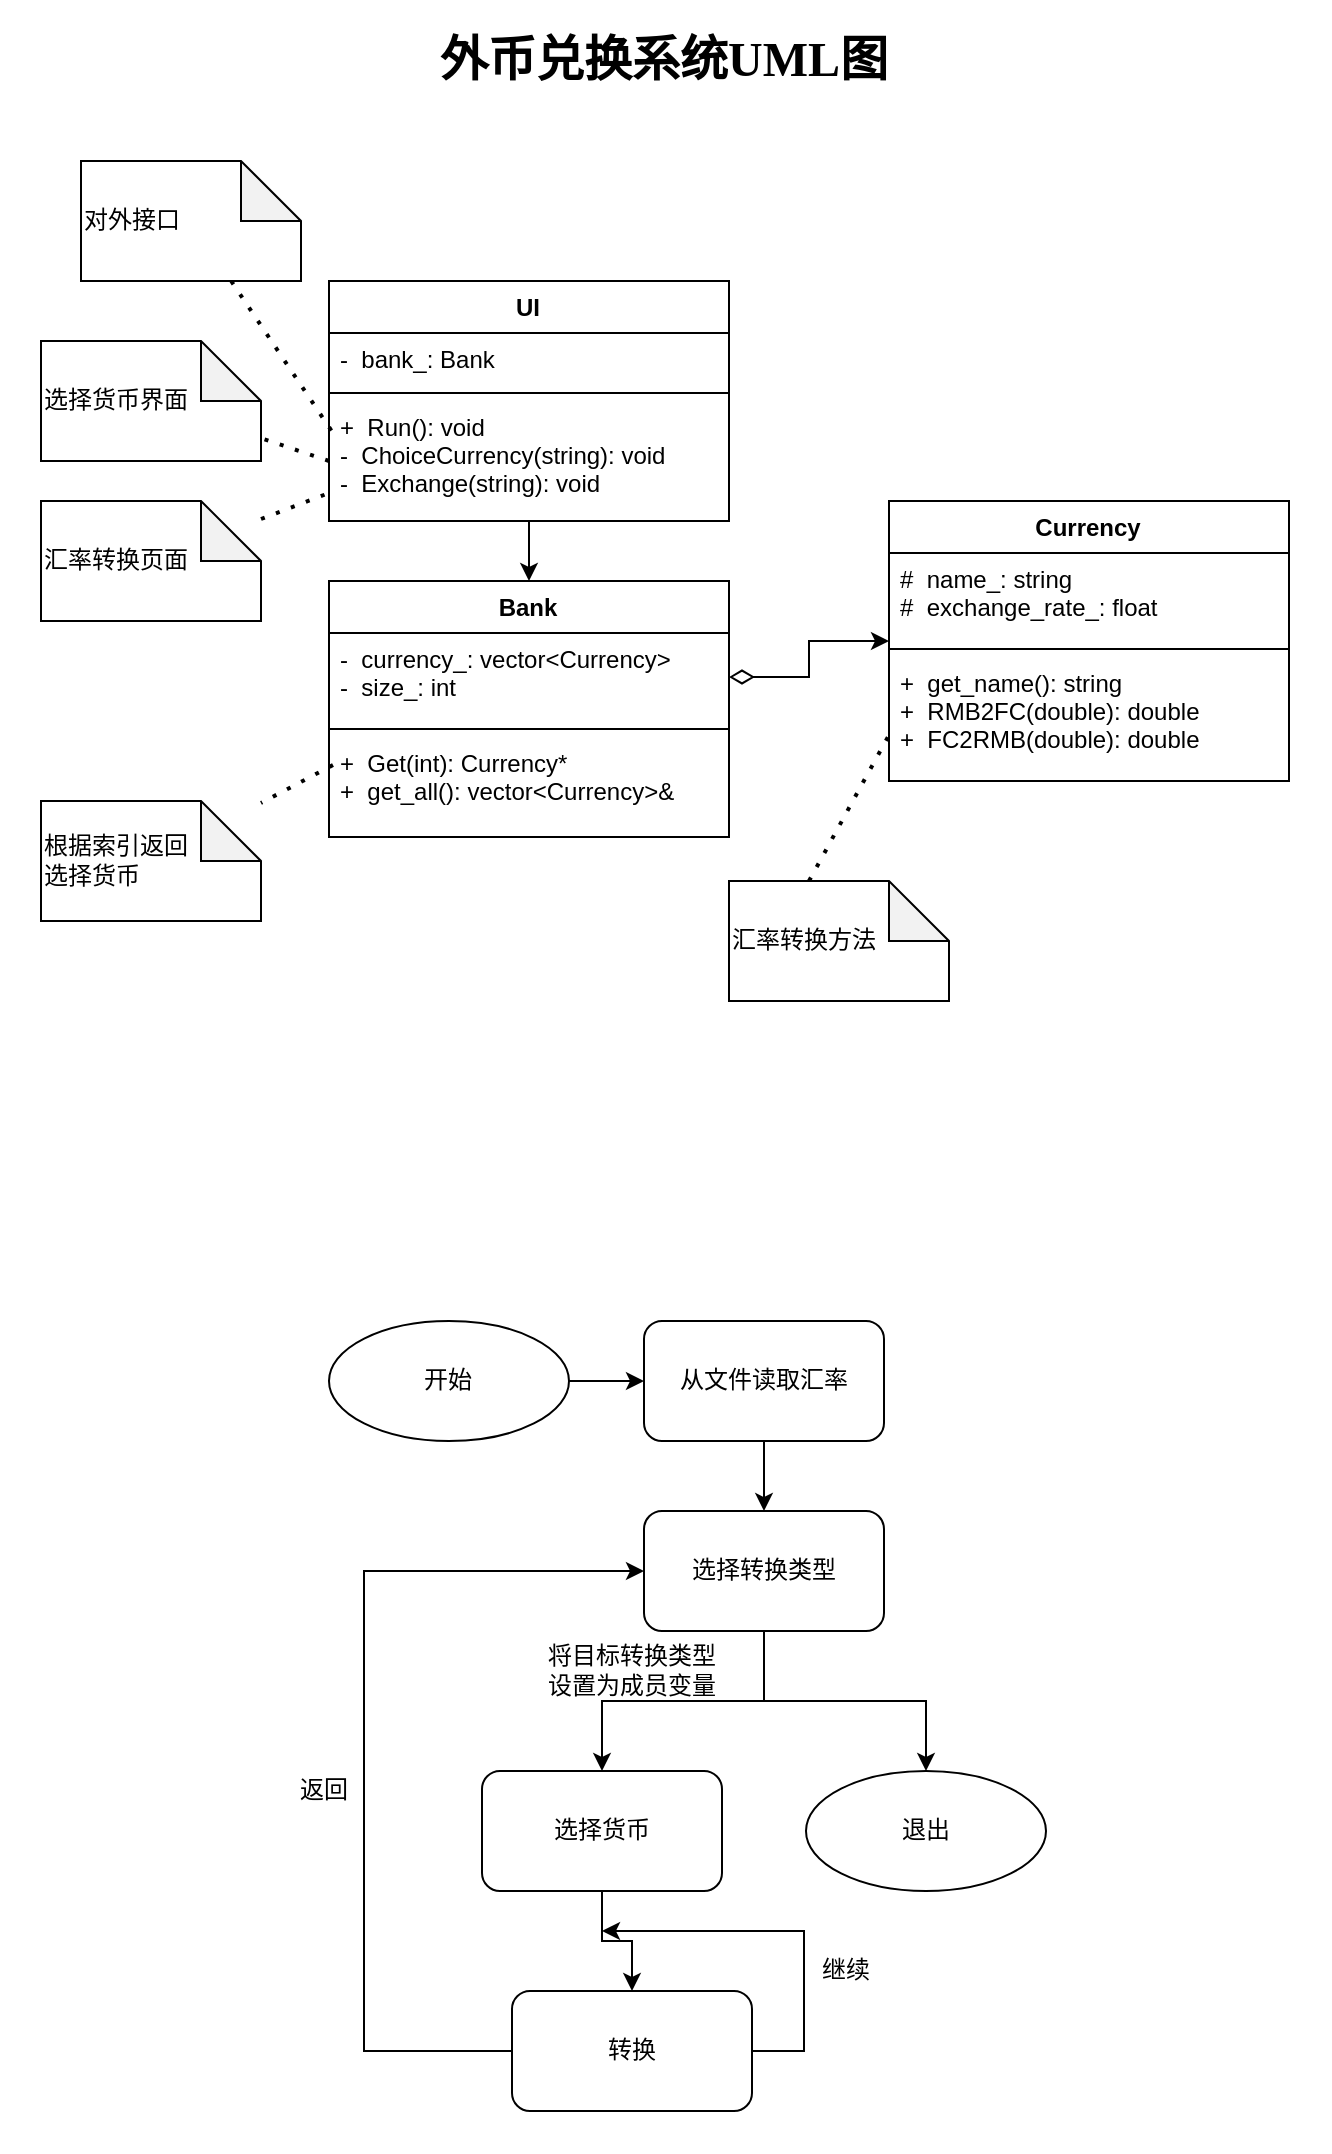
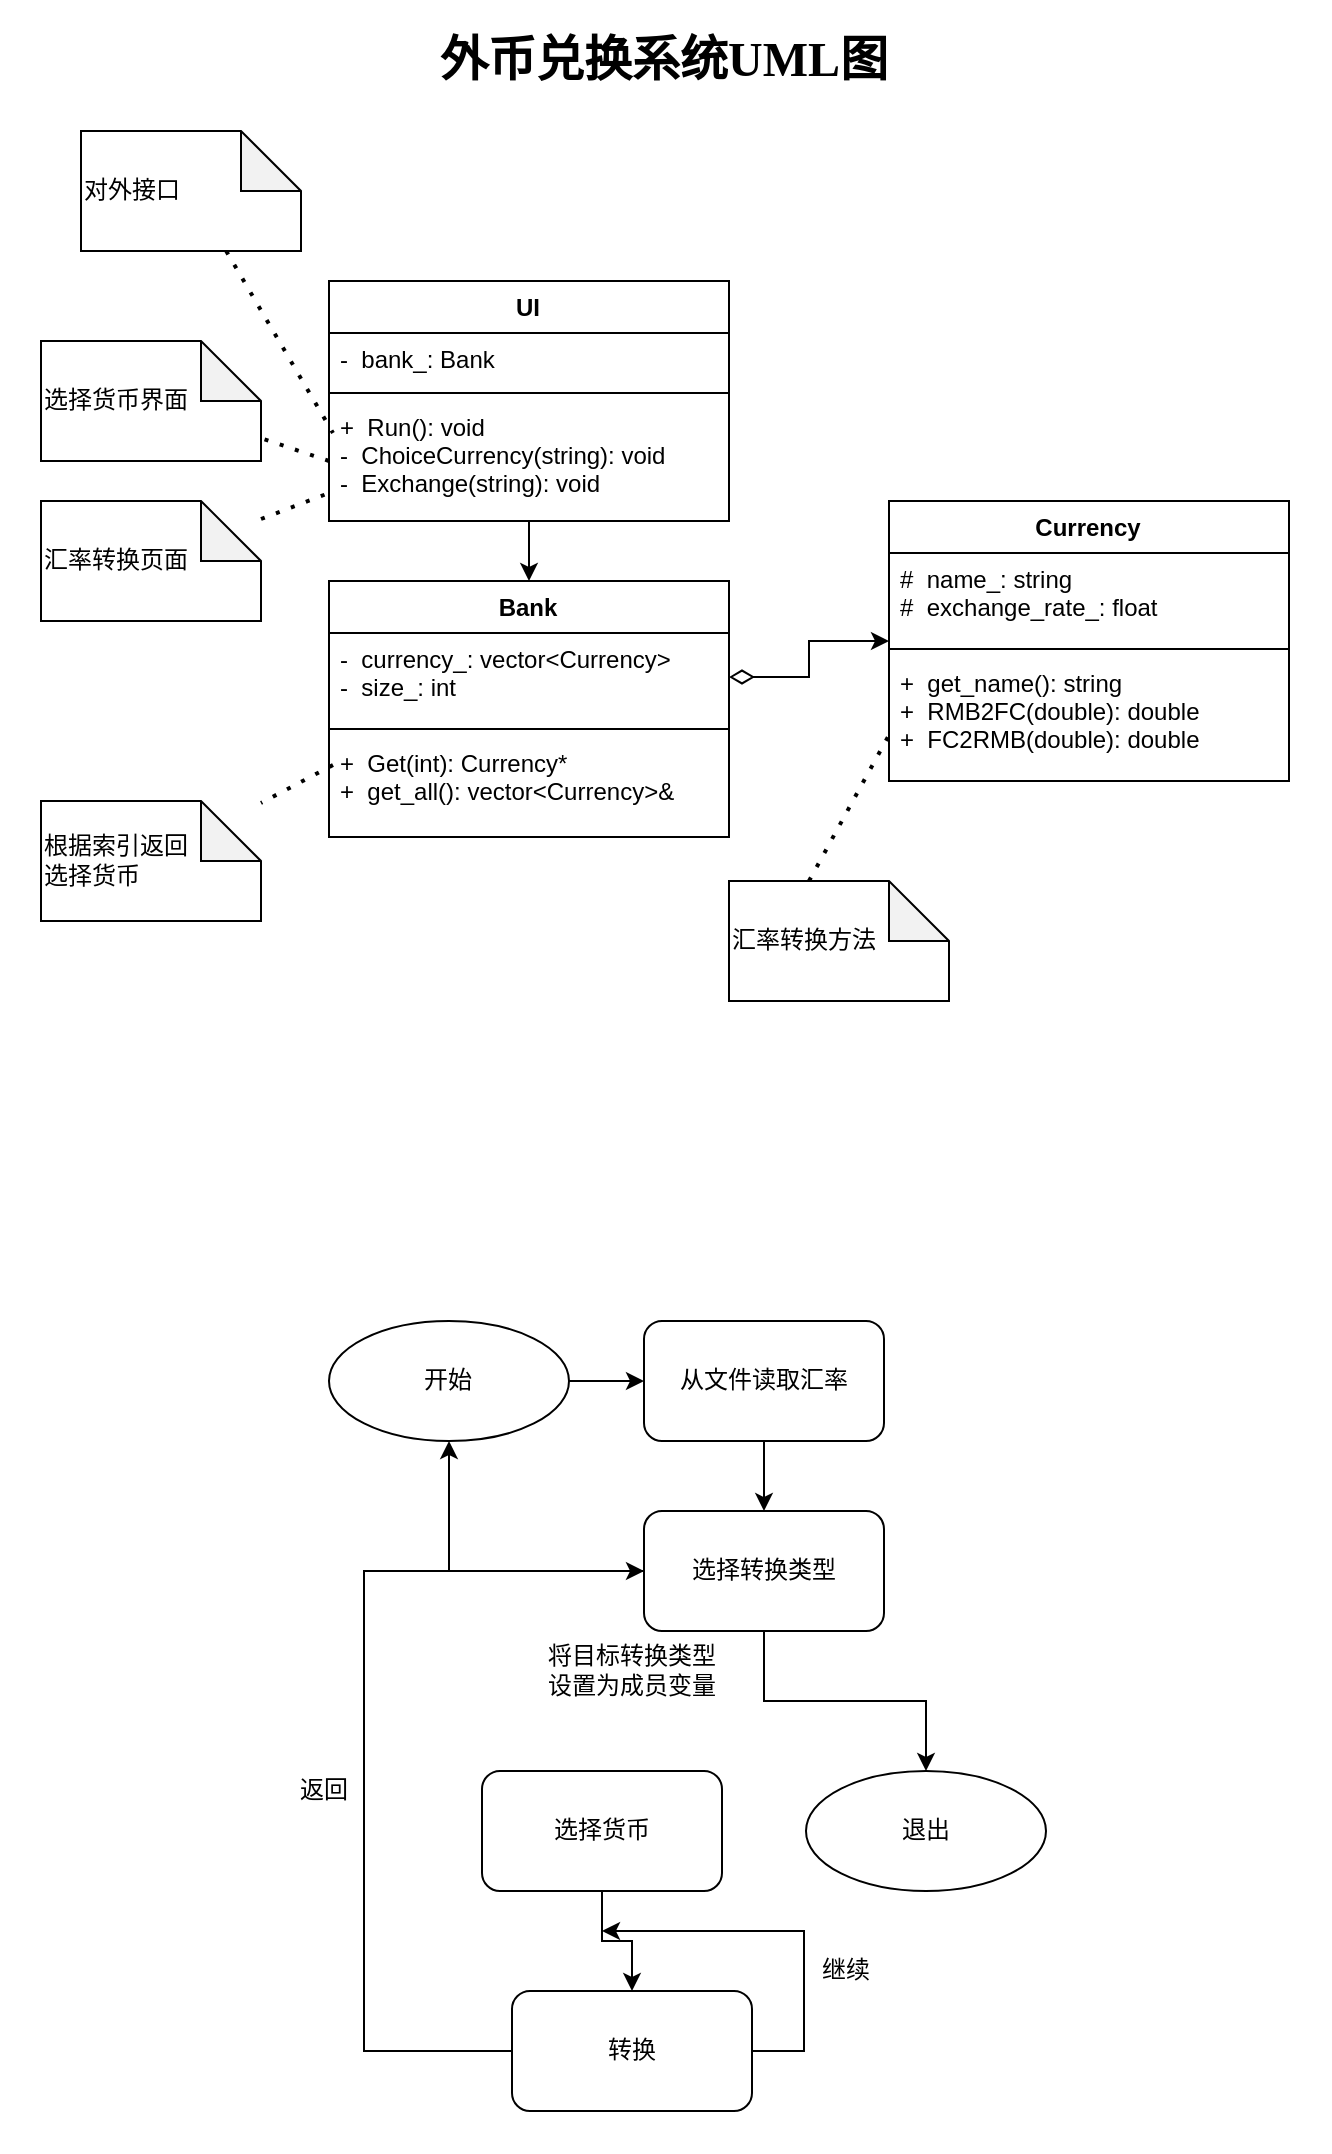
  <mxCell id="0" />
  <mxCell id="1" parent="0" />
  <mxCell id="2" style="edgeStyle=orthogonalEdgeStyle;rounded=0;orthogonalLoop=1;jettySize=auto;html=1;startArrow=none;startFill=0;startSize=10;endSize=6;" parent="1" source="3" target="7" edge="1"><mxGeometry relative="1" as="geometry" /></mxCell>
  <mxCell id="3" value="UI" style="swimlane;fontStyle=1;align=center;verticalAlign=top;childLayout=stackLayout;horizontal=1;startSize=26;horizontalStack=0;resizeParent=1;resizeParentMax=0;resizeLast=0;collapsible=1;marginBottom=0;" parent="1" vertex="1"><mxGeometry x="164" y="140" width="200" height="120" as="geometry" /></mxCell>
  <mxCell id="4" value="-  bank_: Bank" style="text;strokeColor=none;fillColor=none;align=left;verticalAlign=top;spacingLeft=4;spacingRight=4;overflow=hidden;rotatable=0;points=[[0,0.5],[1,0.5]];portConstraint=eastwest;" parent="3" vertex="1"><mxGeometry y="26" width="200" height="26" as="geometry" /></mxCell>
  <mxCell id="5" value="" style="line;strokeWidth=1;fillColor=none;align=left;verticalAlign=middle;spacingTop=-1;spacingLeft=3;spacingRight=3;rotatable=0;labelPosition=right;points=[];portConstraint=eastwest;" parent="3" vertex="1"><mxGeometry y="52" width="200" height="8" as="geometry" /></mxCell>
  <mxCell id="6" value="+  Run(): void&#10;-  ChoiceCurrency(string): void&#10;-  Exchange(string): void" style="text;strokeColor=none;fillColor=none;align=left;verticalAlign=top;spacingLeft=4;spacingRight=4;overflow=hidden;rotatable=0;points=[[0,0.5],[1,0.5]];portConstraint=eastwest;" parent="3" vertex="1"><mxGeometry y="60" width="200" height="60" as="geometry" /></mxCell>
  <mxCell id="7" value="Bank" style="swimlane;fontStyle=1;align=center;verticalAlign=top;childLayout=stackLayout;horizontal=1;startSize=26;horizontalStack=0;resizeParent=1;resizeParentMax=0;resizeLast=0;collapsible=1;marginBottom=0;" parent="1" vertex="1"><mxGeometry x="164" y="290" width="200" height="128" as="geometry" /></mxCell>
  <mxCell id="8" value="-  currency_: vector&lt;Currency&gt;&#10;-  size_: int" style="text;strokeColor=none;fillColor=none;align=left;verticalAlign=top;spacingLeft=4;spacingRight=4;overflow=hidden;rotatable=0;points=[[0,0.5],[1,0.5]];portConstraint=eastwest;" parent="7" vertex="1"><mxGeometry y="26" width="200" height="44" as="geometry" /></mxCell>
  <mxCell id="9" value="" style="line;strokeWidth=1;fillColor=none;align=left;verticalAlign=middle;spacingTop=-1;spacingLeft=3;spacingRight=3;rotatable=0;labelPosition=right;points=[];portConstraint=eastwest;" parent="7" vertex="1"><mxGeometry y="70" width="200" height="8" as="geometry" /></mxCell>
  <mxCell id="10" value="+  Get(int): Currency*&#10;+  get_all(): vector&lt;Currency&gt;&amp;" style="text;strokeColor=none;fillColor=none;align=left;verticalAlign=top;spacingLeft=4;spacingRight=4;overflow=hidden;rotatable=0;points=[[0,0.5],[1,0.5]];portConstraint=eastwest;" parent="7" vertex="1"><mxGeometry y="78" width="200" height="50" as="geometry" /></mxCell>
  <mxCell id="11" value="Currency" style="swimlane;fontStyle=1;align=center;verticalAlign=top;childLayout=stackLayout;horizontal=1;startSize=26;horizontalStack=0;resizeParent=1;resizeParentMax=0;resizeLast=0;collapsible=1;marginBottom=0;" parent="1" vertex="1"><mxGeometry x="444" y="250" width="200" height="140" as="geometry" /></mxCell>
  <mxCell id="12" value="#  name_: string&#10;#  exchange_rate_: float" style="text;strokeColor=none;fillColor=none;align=left;verticalAlign=top;spacingLeft=4;spacingRight=4;overflow=hidden;rotatable=0;points=[[0,0.5],[1,0.5]];portConstraint=eastwest;" parent="11" vertex="1"><mxGeometry y="26" width="200" height="44" as="geometry" /></mxCell>
  <mxCell id="13" value="" style="line;strokeWidth=1;fillColor=none;align=left;verticalAlign=middle;spacingTop=-1;spacingLeft=3;spacingRight=3;rotatable=0;labelPosition=right;points=[];portConstraint=eastwest;" parent="11" vertex="1"><mxGeometry y="70" width="200" height="8" as="geometry" /></mxCell>
  <mxCell id="14" value="+  get_name(): string&#10;+  RMB2FC(double): double&#10;+  FC2RMB(double): double" style="text;strokeColor=none;fillColor=none;align=left;verticalAlign=top;spacingLeft=4;spacingRight=4;overflow=hidden;rotatable=0;points=[[0,0.5],[1,0.5]];portConstraint=eastwest;" parent="11" vertex="1"><mxGeometry y="78" width="200" height="62" as="geometry" /></mxCell>
  <mxCell id="15" style="edgeStyle=orthogonalEdgeStyle;rounded=0;orthogonalLoop=1;jettySize=auto;html=1;startArrow=diamondThin;startFill=0;startSize=10;endSize=6;" parent="1" source="8" target="11" edge="1"><mxGeometry relative="1" as="geometry" /></mxCell>
- <mxCell id="16" value="对外接口" style="shape=note;whiteSpace=wrap;html=1;backgroundOutline=1;darkOpacity=0.05;align=left;" parent="1" vertex="1"><mxGeometry x="40" y="80" width="110" height="60" as="geometry" /></mxCell>
+ <mxCell id="16" value="对外接口" style="shape=note;whiteSpace=wrap;html=1;backgroundOutline=1;darkOpacity=0.05;align=left;" parent="1" vertex="1"><mxGeometry x="40" y="65" width="110" height="60" as="geometry" /></mxCell>
  <mxCell id="17" value="" style="endArrow=none;dashed=1;html=1;dashPattern=1 3;strokeWidth=2;entryX=0.01;entryY=0.267;entryDx=0;entryDy=0;entryPerimeter=0;" parent="1" source="16" target="6" edge="1"><mxGeometry width="50" height="50" relative="1" as="geometry"><mxPoint x="160" y="370" as="sourcePoint" /><mxPoint x="150" y="210" as="targetPoint" /></mxGeometry></mxCell>
  <mxCell id="18" value="选择货币界面" style="shape=note;whiteSpace=wrap;html=1;backgroundOutline=1;darkOpacity=0.05;align=left;" parent="1" vertex="1"><mxGeometry x="20" y="170" width="110" height="60" as="geometry" /></mxCell>
  <mxCell id="19" value="汇率转换页面" style="shape=note;whiteSpace=wrap;html=1;backgroundOutline=1;darkOpacity=0.05;align=left;" parent="1" vertex="1"><mxGeometry x="20" y="250" width="110" height="60" as="geometry" /></mxCell>
  <mxCell id="20" value="" style="endArrow=none;dashed=1;html=1;dashPattern=1 3;strokeWidth=2;exitX=0;exitY=0.5;exitDx=0;exitDy=0;" parent="1" source="6" target="18" edge="1"><mxGeometry width="50" height="50" relative="1" as="geometry"><mxPoint x="160" y="370" as="sourcePoint" /><mxPoint x="210" y="320" as="targetPoint" /></mxGeometry></mxCell>
  <mxCell id="21" value="" style="endArrow=none;dashed=1;html=1;dashPattern=1 3;strokeWidth=2;entryX=0;entryY=0.767;entryDx=0;entryDy=0;entryPerimeter=0;" parent="1" source="19" target="6" edge="1"><mxGeometry width="50" height="50" relative="1" as="geometry"><mxPoint x="160" y="370" as="sourcePoint" /><mxPoint x="210" y="320" as="targetPoint" /></mxGeometry></mxCell>
  <mxCell id="22" value="根据索引返回&lt;br&gt;选择货币" style="shape=note;whiteSpace=wrap;html=1;backgroundOutline=1;darkOpacity=0.05;align=left;" parent="1" vertex="1"><mxGeometry x="20" y="400" width="110" height="60" as="geometry" /></mxCell>
  <mxCell id="23" value="" style="endArrow=none;dashed=1;html=1;dashPattern=1 3;strokeWidth=2;exitX=0.01;exitY=0.28;exitDx=0;exitDy=0;exitPerimeter=0;" parent="1" source="10" target="22" edge="1"><mxGeometry width="50" height="50" relative="1" as="geometry"><mxPoint x="300" y="370" as="sourcePoint" /><mxPoint x="350" y="320" as="targetPoint" /></mxGeometry></mxCell>
  <mxCell id="24" value="汇率转换方法" style="shape=note;whiteSpace=wrap;html=1;backgroundOutline=1;darkOpacity=0.05;align=left;" parent="1" vertex="1"><mxGeometry x="364" y="440" width="110" height="60" as="geometry" /></mxCell>
  <mxCell id="25" value="" style="endArrow=none;dashed=1;html=1;dashPattern=1 3;strokeWidth=2;exitX=0;exitY=0;exitDx=40;exitDy=0;exitPerimeter=0;entryX=0;entryY=0.629;entryDx=0;entryDy=0;entryPerimeter=0;" parent="1" source="24" target="14" edge="1"><mxGeometry width="50" height="50" relative="1" as="geometry"><mxPoint x="390" y="370" as="sourcePoint" /><mxPoint x="680" y="310" as="targetPoint" /></mxGeometry></mxCell>
  <mxCell id="26" value="&lt;span&gt;&lt;font style=&quot;font-size: 24px&quot;&gt;外币兑换系统UML图&lt;/font&gt;&lt;/span&gt;" style="text;html=1;strokeColor=none;fillColor=none;align=center;verticalAlign=middle;whiteSpace=wrap;rounded=0;fontStyle=1;labelBackgroundColor=none;labelBorderColor=none;fontFamily=Times New Roman;" parent="1" vertex="1"><mxGeometry x="197" y="20" width="270" height="20" as="geometry" /></mxCell>
  <mxCell id="27" style="edgeStyle=orthogonalEdgeStyle;rounded=0;orthogonalLoop=1;jettySize=auto;html=1;entryX=0.5;entryY=0;entryDx=0;entryDy=0;startArrow=none;startFill=0;startSize=10;endSize=6;fontFamily=Times New Roman;" parent="1" source="42" target="32" edge="1"><mxGeometry relative="1" as="geometry" /></mxCell>
  <mxCell id="28" style="edgeStyle=orthogonalEdgeStyle;rounded=0;orthogonalLoop=1;jettySize=auto;html=1;" edge="1" parent="1" source="29" target="42"><mxGeometry relative="1" as="geometry" /></mxCell>
  <mxCell id="29" value="开始" style="ellipse;whiteSpace=wrap;html=1;labelBackgroundColor=none;fontFamily=Times New Roman;" parent="1" vertex="1"><mxGeometry x="164" y="660" width="120" height="60" as="geometry" /></mxCell>
- <mxCell id="30" style="edgeStyle=orthogonalEdgeStyle;rounded=0;orthogonalLoop=1;jettySize=auto;html=1;entryX=0.5;entryY=0;entryDx=0;entryDy=0;startArrow=none;startFill=0;startSize=10;endSize=6;fontFamily=Times New Roman;" parent="1" source="32" target="34" edge="1"><mxGeometry relative="1" as="geometry" /></mxCell>
+ <mxCell id="30" style="edgeStyle=orthogonalEdgeStyle;rounded=0;orthogonalLoop=1;jettySize=auto;html=1;startArrow=none;startFill=0;startSize=10;endSize=6;fontFamily=Times New Roman;" parent="1" source="32" target="29" edge="1"><mxGeometry relative="1" as="geometry" /></mxCell>
  <mxCell id="31" style="edgeStyle=orthogonalEdgeStyle;rounded=0;orthogonalLoop=1;jettySize=auto;html=1;entryX=0.5;entryY=0;entryDx=0;entryDy=0;startArrow=none;startFill=0;startSize=10;endSize=6;fontFamily=Times New Roman;" parent="1" source="32" target="35" edge="1"><mxGeometry relative="1" as="geometry" /></mxCell>
  <mxCell id="32" value="选择转换类型" style="rounded=1;whiteSpace=wrap;html=1;labelBackgroundColor=none;fontFamily=Times New Roman;" parent="1" vertex="1"><mxGeometry x="321.5" y="755" width="120" height="60" as="geometry" /></mxCell>
  <mxCell id="33" style="edgeStyle=orthogonalEdgeStyle;rounded=0;orthogonalLoop=1;jettySize=auto;html=1;startArrow=none;startFill=0;startSize=10;endSize=6;fontFamily=Times New Roman;" parent="1" source="34" target="38" edge="1"><mxGeometry relative="1" as="geometry" /></mxCell>
  <mxCell id="34" value="选择货币" style="rounded=1;whiteSpace=wrap;html=1;labelBackgroundColor=none;fontFamily=Times New Roman;" parent="1" vertex="1"><mxGeometry x="240.5" y="885" width="120" height="60" as="geometry" /></mxCell>
  <mxCell id="35" value="退出" style="ellipse;whiteSpace=wrap;html=1;labelBackgroundColor=none;fontFamily=Times New Roman;" parent="1" vertex="1"><mxGeometry x="402.5" y="885" width="120" height="60" as="geometry" /></mxCell>
  <mxCell id="36" style="edgeStyle=orthogonalEdgeStyle;rounded=0;orthogonalLoop=1;jettySize=auto;html=1;entryX=0;entryY=0.5;entryDx=0;entryDy=0;startArrow=none;startFill=0;startSize=10;endSize=6;fontFamily=Times New Roman;" parent="1" source="38" target="32" edge="1"><mxGeometry relative="1" as="geometry"><Array as="points"><mxPoint x="181.5" y="1025" /><mxPoint x="181.5" y="785" /></Array></mxGeometry></mxCell>
  <mxCell id="37" style="edgeStyle=orthogonalEdgeStyle;rounded=0;orthogonalLoop=1;jettySize=auto;html=1;startArrow=none;startFill=0;startSize=10;endSize=6;fontFamily=Times New Roman;" parent="1" source="38" edge="1"><mxGeometry relative="1" as="geometry"><mxPoint x="300.5" y="965" as="targetPoint" /><Array as="points"><mxPoint x="401.5" y="1025" /><mxPoint x="401.5" y="965" /></Array></mxGeometry></mxCell>
  <mxCell id="38" value="转换" style="rounded=1;whiteSpace=wrap;html=1;labelBackgroundColor=none;fontFamily=Times New Roman;" parent="1" vertex="1"><mxGeometry x="255.5" y="995" width="120" height="60" as="geometry" /></mxCell>
  <mxCell id="39" value="将目标转换类型设置为成员变量" style="text;html=1;strokeColor=none;fillColor=none;align=center;verticalAlign=middle;whiteSpace=wrap;rounded=0;labelBackgroundColor=none;fontFamily=Times New Roman;" parent="1" vertex="1"><mxGeometry x="270.5" y="825" width="90" height="20" as="geometry" /></mxCell>
  <mxCell id="40" value="返回" style="text;html=1;strokeColor=none;fillColor=none;align=center;verticalAlign=middle;whiteSpace=wrap;rounded=0;labelBackgroundColor=none;fontFamily=Times New Roman;" parent="1" vertex="1"><mxGeometry x="141.5" y="885" width="40" height="20" as="geometry" /></mxCell>
  <mxCell id="41" value="继续" style="text;html=1;strokeColor=none;fillColor=none;align=center;verticalAlign=middle;whiteSpace=wrap;rounded=0;labelBackgroundColor=none;fontFamily=Times New Roman;" parent="1" vertex="1"><mxGeometry x="402.5" y="975" width="40" height="20" as="geometry" /></mxCell>
  <mxCell id="42" value="从文件读取汇率" style="rounded=1;whiteSpace=wrap;html=1;labelBackgroundColor=none;fontFamily=Times New Roman;" vertex="1" parent="1"><mxGeometry x="321.5" y="660" width="120" height="60" as="geometry" /></mxCell>
